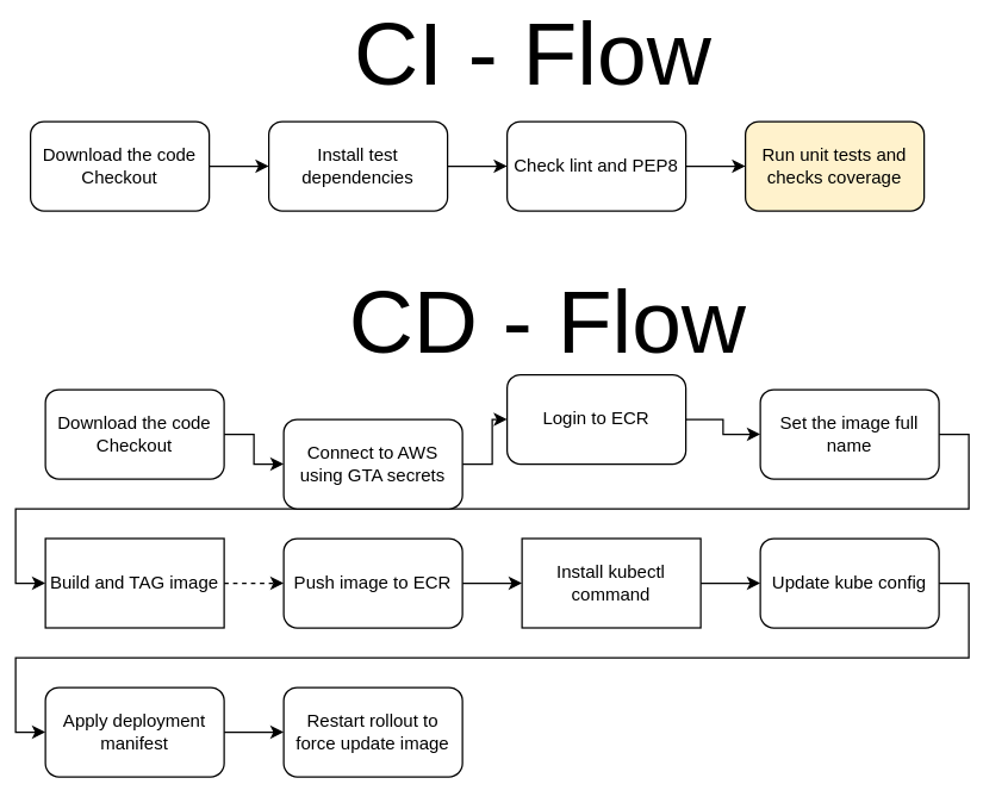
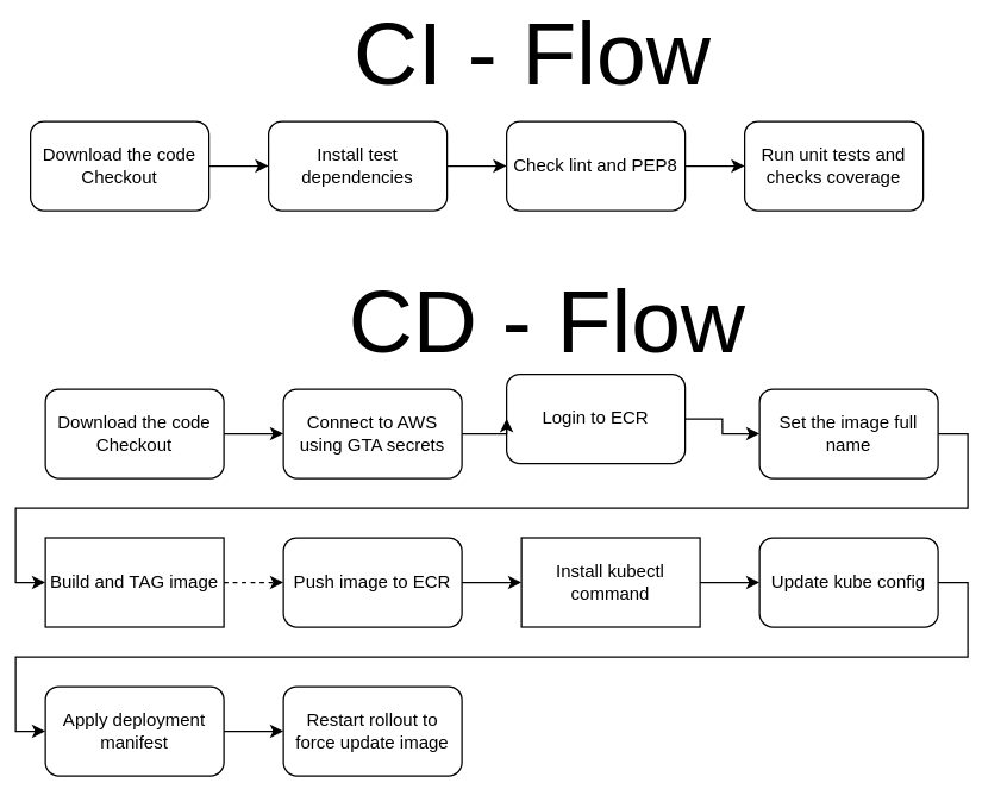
  <mxCell id="0" />
  <mxCell id="1" parent="0" />
  <mxCell id="2" style="edgeStyle=orthogonalEdgeStyle;rounded=0;orthogonalLoop=1;jettySize=auto;html=1;exitX=1;exitY=0.5;exitDx=0;exitDy=0;entryX=0;entryY=0.5;entryDx=0;entryDy=0;" edge="1" parent="1" source="3" target="8"><mxGeometry relative="1" as="geometry" /></mxCell>
  <mxCell id="3" value="Download the code&lt;div&gt;Checkout&lt;/div&gt;" style="rounded=1;whiteSpace=wrap;html=1;" vertex="1" parent="1"><mxGeometry x="20" y="80" width="120" height="60" as="geometry" /></mxCell>
  <mxCell id="4" style="edgeStyle=orthogonalEdgeStyle;rounded=0;orthogonalLoop=1;jettySize=auto;html=1;exitX=1;exitY=0.5;exitDx=0;exitDy=0;entryX=0;entryY=0.5;entryDx=0;entryDy=0;" edge="1" parent="1" source="5" target="6"><mxGeometry relative="1" as="geometry" /></mxCell>
  <mxCell id="5" value="Check lint and PEP8" style="rounded=1;whiteSpace=wrap;html=1;" vertex="1" parent="1"><mxGeometry x="340" y="80" width="120" height="60" as="geometry" /></mxCell>
- <mxCell id="6" value="Run unit tests and&lt;div&gt;checks coverage&lt;/div&gt;" style="rounded=1;whiteSpace=wrap;html=1;fillColor=#fff2cc;" vertex="1" parent="1"><mxGeometry x="500" y="80" width="120" height="60" as="geometry" /></mxCell>
+ <mxCell id="6" value="Run unit tests and&lt;div&gt;checks coverage&lt;/div&gt;" style="rounded=1;whiteSpace=wrap;html=1;" vertex="1" parent="1"><mxGeometry x="500" y="80" width="120" height="60" as="geometry" /></mxCell>
  <mxCell id="7" style="edgeStyle=orthogonalEdgeStyle;rounded=0;orthogonalLoop=1;jettySize=auto;html=1;exitX=1;exitY=0.5;exitDx=0;exitDy=0;entryX=0;entryY=0.5;entryDx=0;entryDy=0;" edge="1" parent="1" source="8" target="5"><mxGeometry relative="1" as="geometry" /></mxCell>
  <mxCell id="8" value="Install test dependencies" style="rounded=1;whiteSpace=wrap;html=1;" vertex="1" parent="1"><mxGeometry x="180" y="80" width="120" height="60" as="geometry" /></mxCell>
  <mxCell id="9" value="CI - Flow" style="text;html=1;align=center;verticalAlign=middle;whiteSpace=wrap;rounded=0;fontSize=60;" vertex="1" parent="1"><mxGeometry x="180" y="20" width="355" height="30" as="geometry" /></mxCell>
  <mxCell id="10" style="edgeStyle=orthogonalEdgeStyle;rounded=0;orthogonalLoop=1;jettySize=auto;html=1;exitX=1;exitY=0.5;exitDx=0;exitDy=0;entryX=0;entryY=0.5;entryDx=0;entryDy=0;" edge="1" parent="1" source="11" target="17"><mxGeometry relative="1" as="geometry" /></mxCell>
  <mxCell id="11" value="Download the code&lt;div&gt;Checkout&lt;/div&gt;" style="rounded=1;whiteSpace=wrap;html=1;" vertex="1" parent="1"><mxGeometry x="30" y="260" width="120" height="60" as="geometry" /></mxCell>
  <mxCell id="12" style="edgeStyle=orthogonalEdgeStyle;rounded=0;orthogonalLoop=1;jettySize=auto;html=1;exitX=1;exitY=0.5;exitDx=0;exitDy=0;entryX=0;entryY=0.5;entryDx=0;entryDy=0;" edge="1" parent="1" source="13" target="15"><mxGeometry relative="1" as="geometry" /></mxCell>
  <mxCell id="13" value="Login to ECR" style="rounded=1;whiteSpace=wrap;html=1;" vertex="1" parent="1"><mxGeometry x="340" y="250" width="120" height="60" as="geometry" /></mxCell>
  <mxCell id="14" style="edgeStyle=orthogonalEdgeStyle;rounded=0;orthogonalLoop=1;jettySize=auto;html=1;exitX=1;exitY=0.5;exitDx=0;exitDy=0;entryX=0;entryY=0.5;entryDx=0;entryDy=0;" edge="1" parent="1" source="15" target="20"><mxGeometry relative="1" as="geometry" /></mxCell>
  <mxCell id="15" value="Set the image full name" style="rounded=1;whiteSpace=wrap;html=1;" vertex="1" parent="1"><mxGeometry x="510" y="260" width="120" height="60" as="geometry" /></mxCell>
  <mxCell id="16" style="edgeStyle=orthogonalEdgeStyle;rounded=0;orthogonalLoop=1;jettySize=auto;html=1;exitX=1;exitY=0.5;exitDx=0;exitDy=0;entryX=0;entryY=0.5;entryDx=0;entryDy=0;" edge="1" parent="1" source="17" target="13"><mxGeometry relative="1" as="geometry" /></mxCell>
- <mxCell id="17" value="Connect to AWS&lt;div&gt;using GTA secrets&lt;/div&gt;" style="rounded=1;whiteSpace=wrap;html=1;" vertex="1" parent="1"><mxGeometry x="190" y="280" width="120" height="60" as="geometry" /></mxCell>
+ <mxCell id="17" value="Connect to AWS&lt;div&gt;using GTA secrets&lt;/div&gt;" style="rounded=1;whiteSpace=wrap;html=1;" vertex="1" parent="1"><mxGeometry x="190" y="260" width="120" height="60" as="geometry" /></mxCell>
  <mxCell id="18" value="CD - Flow" style="text;html=1;align=center;verticalAlign=middle;whiteSpace=wrap;rounded=0;fontSize=60;" vertex="1" parent="1"><mxGeometry x="190" y="200" width="355" height="30" as="geometry" /></mxCell>
  <mxCell id="19" style="edgeStyle=orthogonalEdgeStyle;rounded=0;orthogonalLoop=1;jettySize=auto;html=1;exitX=1;exitY=0.5;exitDx=0;exitDy=0;entryX=0;entryY=0.5;entryDx=0;entryDy=0;dashed=1;" edge="1" parent="1" source="20" target="26"><mxGeometry relative="1" as="geometry" /></mxCell>
  <mxCell id="20" value="Build and TAG image" style="whiteSpace=wrap;html=1;rounded=0;" vertex="1" parent="1"><mxGeometry x="30" y="360" width="120" height="60" as="geometry" /></mxCell>
  <mxCell id="21" style="edgeStyle=orthogonalEdgeStyle;rounded=0;orthogonalLoop=1;jettySize=auto;html=1;exitX=1;exitY=0.5;exitDx=0;exitDy=0;entryX=0;entryY=0.5;entryDx=0;entryDy=0;" edge="1" parent="1" source="22" target="24"><mxGeometry relative="1" as="geometry" /></mxCell>
  <mxCell id="22" value="Install kubectl command" style="whiteSpace=wrap;html=1;rounded=0;" vertex="1" parent="1"><mxGeometry x="350" y="360" width="120" height="60" as="geometry" /></mxCell>
  <mxCell id="23" style="edgeStyle=orthogonalEdgeStyle;rounded=0;orthogonalLoop=1;jettySize=auto;html=1;exitX=1;exitY=0.5;exitDx=0;exitDy=0;entryX=0;entryY=0.5;entryDx=0;entryDy=0;" edge="1" parent="1" source="24" target="28"><mxGeometry relative="1" as="geometry" /></mxCell>
  <mxCell id="24" value="Update kube config" style="rounded=1;whiteSpace=wrap;html=1;" vertex="1" parent="1"><mxGeometry x="510" y="360" width="120" height="60" as="geometry" /></mxCell>
  <mxCell id="25" style="edgeStyle=orthogonalEdgeStyle;rounded=0;orthogonalLoop=1;jettySize=auto;html=1;exitX=1;exitY=0.5;exitDx=0;exitDy=0;entryX=0;entryY=0.5;entryDx=0;entryDy=0;" edge="1" parent="1" source="26" target="22"><mxGeometry relative="1" as="geometry" /></mxCell>
  <mxCell id="26" value="Push image to ECR" style="rounded=1;whiteSpace=wrap;html=1;" vertex="1" parent="1"><mxGeometry x="190" y="360" width="120" height="60" as="geometry" /></mxCell>
  <mxCell id="27" style="edgeStyle=orthogonalEdgeStyle;rounded=0;orthogonalLoop=1;jettySize=auto;html=1;exitX=1;exitY=0.5;exitDx=0;exitDy=0;entryX=0;entryY=0.5;entryDx=0;entryDy=0;" edge="1" parent="1" source="28" target="29"><mxGeometry relative="1" as="geometry" /></mxCell>
  <mxCell id="28" value="Apply deployment manifest" style="rounded=1;whiteSpace=wrap;html=1;" vertex="1" parent="1"><mxGeometry x="30" y="460" width="120" height="60" as="geometry" /></mxCell>
  <mxCell id="29" value="Restart rollout to force update image" style="rounded=1;whiteSpace=wrap;html=1;" vertex="1" parent="1"><mxGeometry x="190" y="460" width="120" height="60" as="geometry" /></mxCell>
